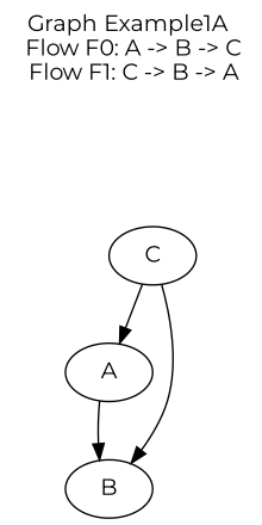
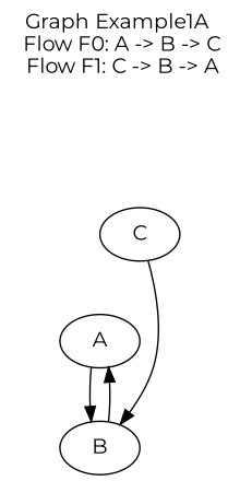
  strict digraph {
    fontname=Montserrat
    label=<Graph Example1A <br/> Flow F0: A -&#62; B -&#62; C<br/> Flow F1: C -&#62; B -&#62; A<br/> >
    labelloc=t
    node [fontname=Montserrat]
    edge [fontname=Montserrat]
    A
    B
    C
    A -> B
-   C -> A
+   B -> A
    C -> B
  }
